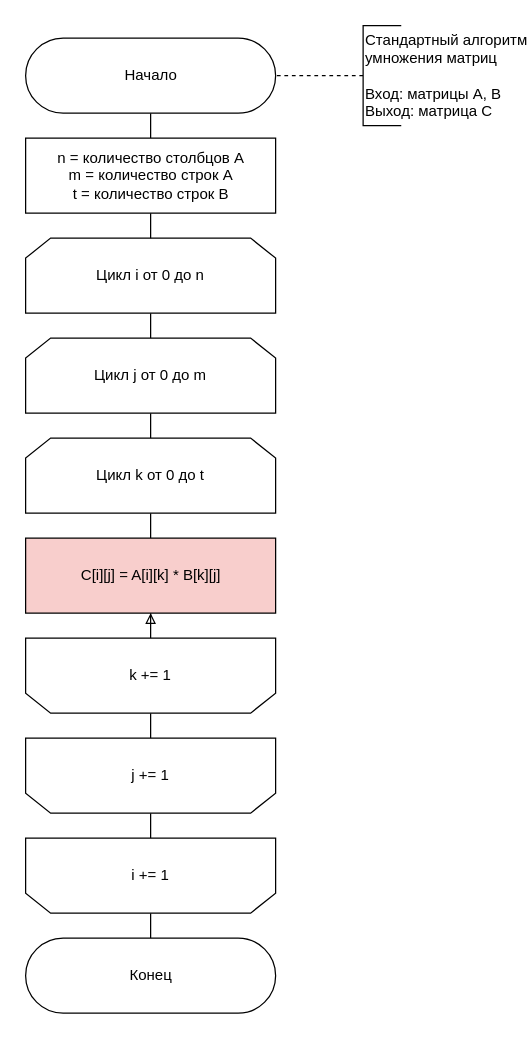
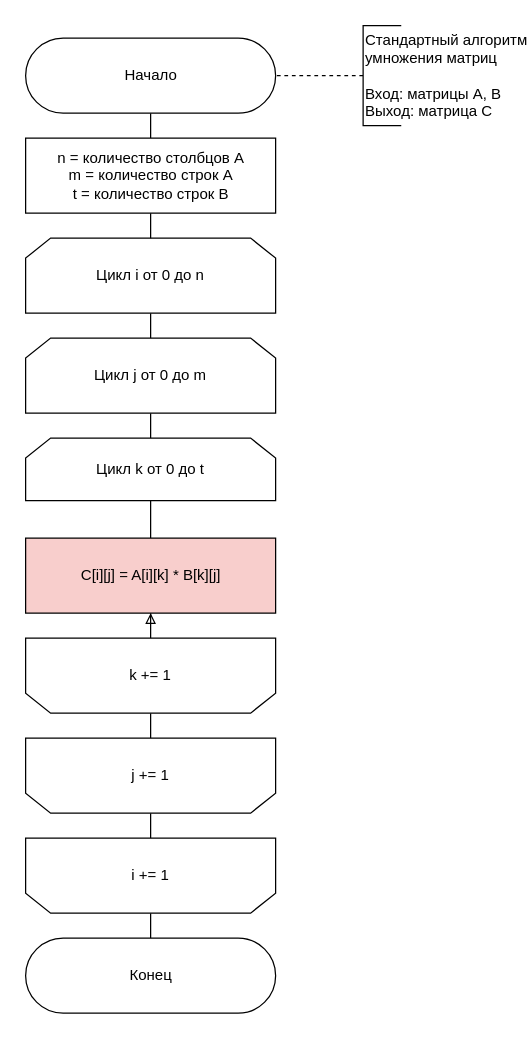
  <mxCell id="0" />
  <mxCell id="1" parent="0" />
  <mxCell id="2" style="edgeStyle=orthogonalEdgeStyle;rounded=0;orthogonalLoop=1;jettySize=auto;html=1;exitX=0.5;exitY=0.5;exitDx=0;exitDy=30;exitPerimeter=0;entryX=0.5;entryY=0;entryDx=0;entryDy=0;endArrow=none;endFill=0;" edge="1" parent="1" source="3" target="5"><mxGeometry relative="1" as="geometry" /></mxCell>
  <mxCell id="3" value="Начало" style="html=1;dashed=0;whitespace=wrap;shape=mxgraph.dfd.start" vertex="1" parent="1"><mxGeometry x="20" y="30" width="200" height="60" as="geometry" /></mxCell>
  <mxCell id="4" style="edgeStyle=orthogonalEdgeStyle;rounded=0;orthogonalLoop=1;jettySize=auto;html=1;exitX=0.5;exitY=1;exitDx=0;exitDy=0;entryX=0.5;entryY=0;entryDx=0;entryDy=0;endArrow=none;endFill=0;" edge="1" parent="1" source="5"><mxGeometry relative="1" as="geometry"><mxPoint x="120" y="230" as="targetPoint" /></mxGeometry></mxCell>
  <mxCell id="5" value="n = количество столбцов A&lt;br&gt;m = количество строк A&lt;br&gt;t = количество строк B" style="html=1;dashed=0;whitespace=wrap;" vertex="1" parent="1"><mxGeometry x="20" y="110" width="200" height="60" as="geometry" /></mxCell>
  <mxCell id="6" value="" style="edgeStyle=orthogonalEdgeStyle;rounded=0;orthogonalLoop=1;jettySize=auto;html=1;endArrow=none;endFill=0;dashed=1;" edge="1" parent="1" source="7" target="3"><mxGeometry relative="1" as="geometry" /></mxCell>
  <mxCell id="7" value="Стандартный алгоритм&lt;br&gt;умножения матриц&lt;br&gt;&lt;br&gt;Вход: матрицы A, B&lt;br&gt;Выход: матрица C" style="html=1;dashed=0;whitespace=wrap;shape=partialRectangle;right=0;align=left;" vertex="1" parent="1"><mxGeometry x="290" y="20" width="30" height="80" as="geometry" /></mxCell>
  <mxCell id="8" value="" style="edgeStyle=orthogonalEdgeStyle;rounded=0;orthogonalLoop=1;jettySize=auto;html=1;endArrow=block;endFill=0;strokeWidth=1;" edge="1" parent="1" source="10" target="17"><mxGeometry relative="1" as="geometry" /></mxCell>
  <mxCell id="9" style="edgeStyle=orthogonalEdgeStyle;rounded=0;orthogonalLoop=1;jettySize=auto;html=1;exitX=0.5;exitY=0;exitDx=0;exitDy=0;entryX=0.5;entryY=1;entryDx=0;entryDy=0;endArrow=none;endFill=0;strokeWidth=1;" edge="1" parent="1" source="10" target="19"><mxGeometry relative="1" as="geometry" /></mxCell>
  <mxCell id="10" value="k += 1" style="shape=loopLimit;whiteSpace=wrap;html=1;strokeWidth=1;direction=west;" vertex="1" parent="1"><mxGeometry x="20" y="510" width="200" height="60" as="geometry" /></mxCell>
  <mxCell id="11" value="" style="edgeStyle=orthogonalEdgeStyle;rounded=0;orthogonalLoop=1;jettySize=auto;html=1;strokeWidth=1;endArrow=none;endFill=0;" edge="1" parent="1" source="12" target="14"><mxGeometry relative="1" as="geometry" /></mxCell>
  <mxCell id="12" value="Цикл i от 0 до n" style="shape=loopLimit;whiteSpace=wrap;html=1;direction=east" vertex="1" parent="1"><mxGeometry x="20" y="190" width="200" height="60" as="geometry" /></mxCell>
  <mxCell id="13" value="" style="edgeStyle=orthogonalEdgeStyle;rounded=0;orthogonalLoop=1;jettySize=auto;html=1;endArrow=none;endFill=0;strokeWidth=1;" edge="1" parent="1" source="14" target="16"><mxGeometry relative="1" as="geometry" /></mxCell>
  <mxCell id="14" value="Цикл j от 0 до m" style="shape=loopLimit;whiteSpace=wrap;html=1;direction=east" vertex="1" parent="1"><mxGeometry x="20" y="270" width="200" height="60" as="geometry" /></mxCell>
  <mxCell id="15" value="" style="edgeStyle=orthogonalEdgeStyle;rounded=0;orthogonalLoop=1;jettySize=auto;html=1;endArrow=none;endFill=0;strokeWidth=1;" edge="1" parent="1" source="16" target="17"><mxGeometry relative="1" as="geometry" /></mxCell>
- <mxCell id="16" value="Цикл k от 0 до t" style="shape=loopLimit;whiteSpace=wrap;html=1;direction=east" vertex="1" parent="1"><mxGeometry x="20" y="350" width="200" height="60" as="geometry" /></mxCell>
+ <mxCell id="16" value="Цикл k от 0 до t" style="shape=loopLimit;whiteSpace=wrap;html=1;direction=east" vertex="1" parent="1"><mxGeometry x="20" y="350" width="200" height="50" as="geometry" /></mxCell>
  <mxCell id="17" value="C[i][j] = A[i][k] * B[k][j]" style="html=1;dashed=0;whitespace=wrap;fillColor=#f8cecc;" vertex="1" parent="1"><mxGeometry x="20" y="430" width="200" height="60" as="geometry" /></mxCell>
  <mxCell id="18" value="" style="edgeStyle=orthogonalEdgeStyle;rounded=0;orthogonalLoop=1;jettySize=auto;html=1;endArrow=none;endFill=0;strokeWidth=1;" edge="1" parent="1" source="19" target="21"><mxGeometry relative="1" as="geometry" /></mxCell>
  <mxCell id="19" value="j += 1" style="shape=loopLimit;whiteSpace=wrap;html=1;strokeWidth=1;direction=west;" vertex="1" parent="1"><mxGeometry x="20" y="590" width="200" height="60" as="geometry" /></mxCell>
  <mxCell id="20" style="edgeStyle=orthogonalEdgeStyle;rounded=0;orthogonalLoop=1;jettySize=auto;html=1;exitX=0.5;exitY=0;exitDx=0;exitDy=0;entryX=0.5;entryY=0.5;entryDx=0;entryDy=-30;entryPerimeter=0;endArrow=none;endFill=0;strokeWidth=1;" edge="1" parent="1" source="21" target="22"><mxGeometry relative="1" as="geometry" /></mxCell>
  <mxCell id="21" value="i += 1" style="shape=loopLimit;whiteSpace=wrap;html=1;strokeWidth=1;direction=west;" vertex="1" parent="1"><mxGeometry x="20" y="670" width="200" height="60" as="geometry" /></mxCell>
  <mxCell id="22" value="Конец" style="html=1;dashed=0;whitespace=wrap;shape=mxgraph.dfd.start" vertex="1" parent="1"><mxGeometry x="20" y="750" width="200" height="60" as="geometry" /></mxCell>
